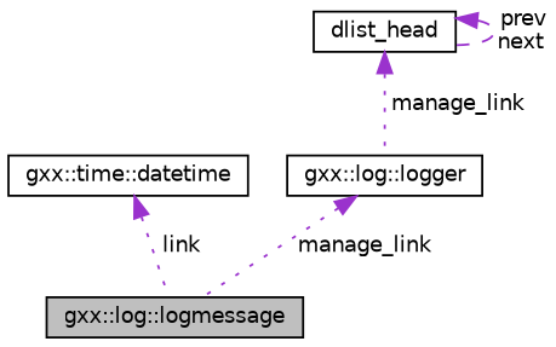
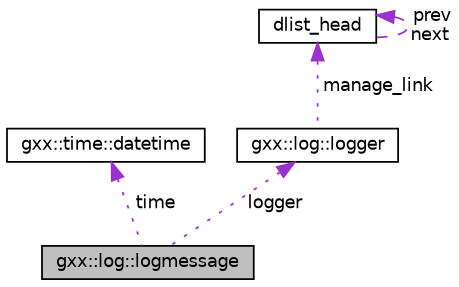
  digraph {
    node [color=black fillcolor=white fontname=Helvetica fontsize=10 shape=record style=filled]
    edge [color=darkorchid3 dir=back fontname=Helvetica fontsize=10 labelfontname=Helvetica labelfontsize=10 style=dotted]
    n1 [fillcolor=grey75 fontcolor=black height=0.2 label="gxx::log::logmessage" width=0.4]
    n2 [height=0.2 label="gxx::time::datetime" width=0.4]
    n3 [height=0.2 label="gxx::log::logger" width=0.4]
    n4 [height=0.2 label=dlist_head width=0.4]
-   n2 -> n1 [label=" link"]
-   n3 -> n1 [label=" manage_link"]
+   n2 -> n1 [label=" time"]
+   n3 -> n1 [label=" logger"]
    n4 -> n3 [label=" manage_link"]
    n4 -> n4 [label=" prev\nnext" style=dashed]
  }
